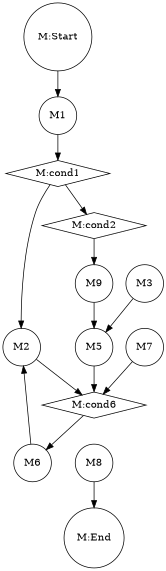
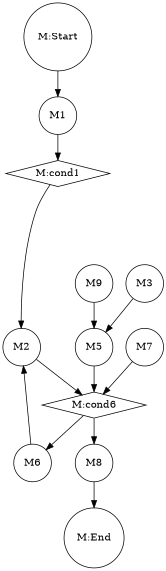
  strict digraph {
    node [shape=circle type=FunctionCall]
    edge [type=control]
    n1 [label="M:Start" type=EntryPoint]
    n2 [label=M1]
    n3 [label="M:cond1" shape=diamond type=Condition]
    n4 [label="M:End" type=ExitPoint]
    n5 [label=M2]
-   n6 [label="M:cond2" shape=diamond type=Condition]
    n7 [label="M:cond6" shape=diamond type=Condition]
    n8 [label=M9]
    n9 [label=M6]
    n10 [label=M8]
    n11 [label=M3]
    n12 [label=M5]
    n13 [label=M7]
    n1 -> n2
    n2 -> n3
    n3 -> n5
-   n3 -> n6
    n5 -> n7
-   n6 -> n8
    n7 -> n9
+   n7 -> n10
    n8 -> n12
    n9 -> n5
    n10 -> n4
    n11 -> n12
    n12 -> n7
    n13 -> n7
  }
